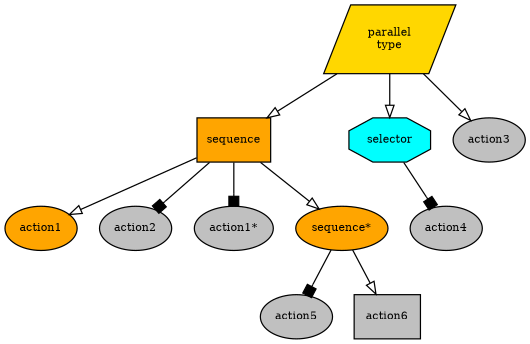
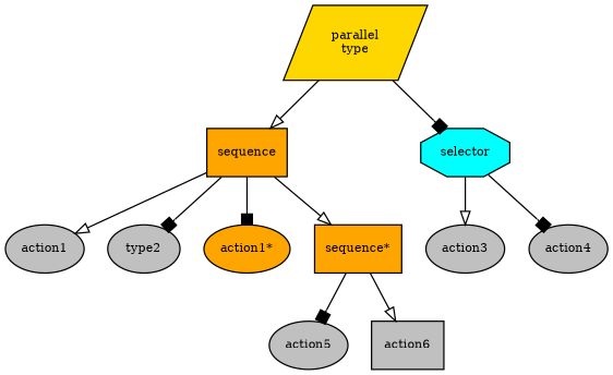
  digraph {
    fontname="times-roman"
    ordering=out
    node [fillcolor=gray fontcolor=black fontname="times-roman" fontsize=9 shape=ellipse style=filled]
    edge [arrowhead=onormal fontname="times-roman"]
    n1 [fillcolor=gold label="parallel\ntype" shape=parallelogram]
    n2 [fillcolor=orange label=sequence shape=box]
    n3 [fillcolor=cyan label=selector shape=octagon]
-   n4 [fillcolor=orange label=action1]
-   n5 [label=action2]
-   n6 [label="action1*"]
-   n7 [fillcolor=orange label="sequence*"]
+   n4 [label=action1]
+   n5 [label=type2]
+   n6 [fillcolor=orange label="action1*"]
+   n7 [fillcolor=orange label="sequence*" shape=box]
    n8 [label=action3]
    n9 [label=action4]
    n10 [label=action5]
    n11 [label=action6 shape=box]
    n1 -> n2
-   n1 -> n3
+   n1 -> n3 [arrowhead=box]
    n2 -> n4
    n2 -> n5 [arrowhead=box]
    n2 -> n6 [arrowhead=box]
    n2 -> n7
-   n1 -> n8
+   n3 -> n8
    n3 -> n9 [arrowhead=box]
    n7 -> n10 [arrowhead=box]
    n7 -> n11
  }
